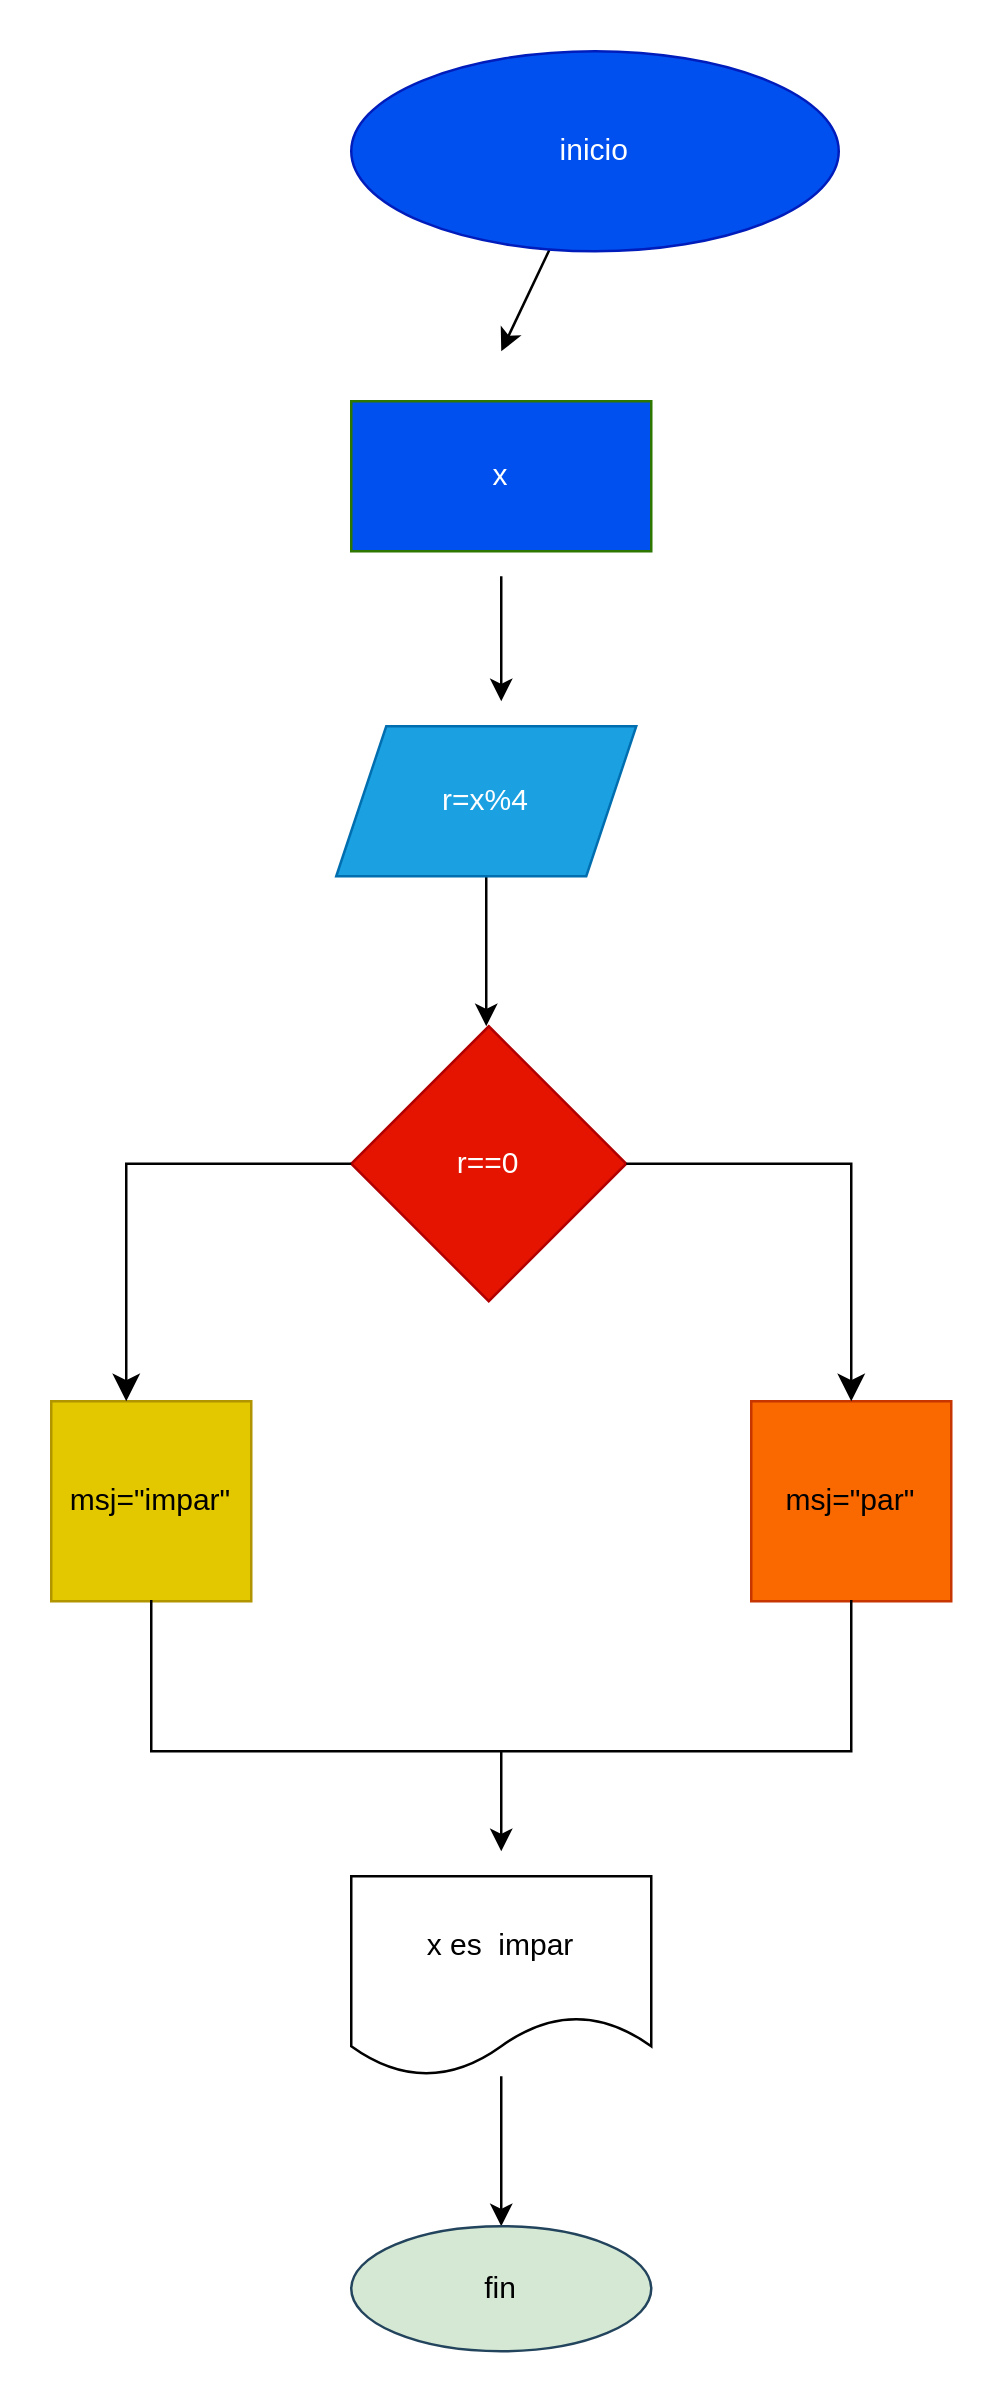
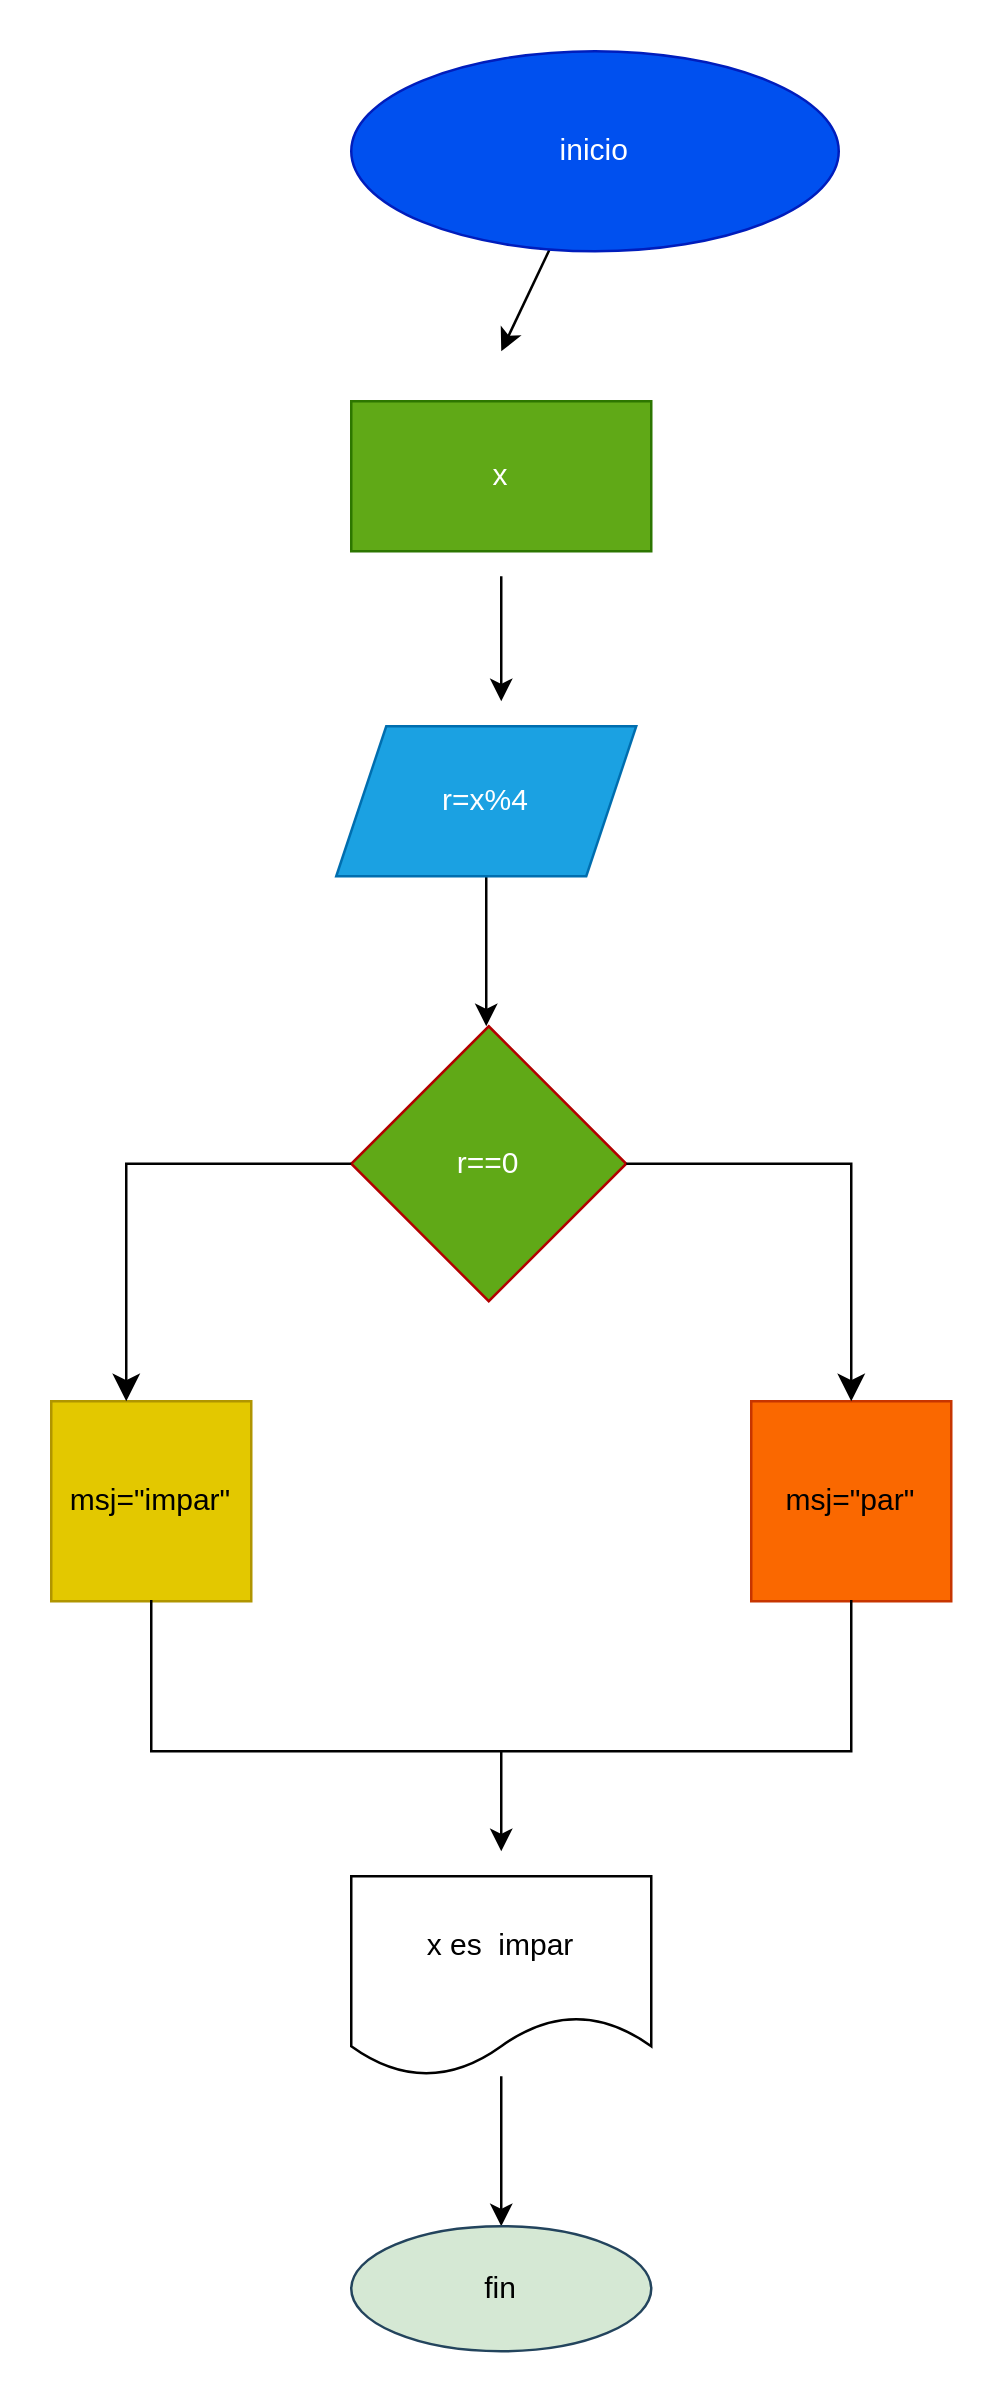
  <mxCell id="0" />
  <mxCell id="1" parent="0" />
  <mxCell id="2" style="edgeStyle=none;html=1;" edge="1" parent="1" source="3"><mxGeometry relative="1" as="geometry"><mxPoint x="200" y="140" as="targetPoint" /></mxGeometry></mxCell>
  <mxCell id="3" value="inicio" style="ellipse;whiteSpace=wrap;html=1;fillColor=#0050ef;fontColor=#ffffff;strokeColor=#001DBC;" vertex="1" parent="1"><mxGeometry x="140" y="20" width="195" height="80" as="geometry" /></mxCell>
  <mxCell id="4" style="edgeStyle=none;html=1;" edge="1" parent="1"><mxGeometry relative="1" as="geometry"><mxPoint x="200" y="280" as="targetPoint" /><mxPoint x="200" y="230" as="sourcePoint" /></mxGeometry></mxCell>
  <mxCell id="5" style="edgeStyle=none;html=1;" edge="1" parent="1" source="6"><mxGeometry relative="1" as="geometry"><mxPoint x="194" y="410" as="targetPoint" /></mxGeometry></mxCell>
  <mxCell id="6" value="r=x%4" style="shape=parallelogram;perimeter=parallelogramPerimeter;whiteSpace=wrap;html=1;fixedSize=1;fillColor=#1ba1e2;fontColor=#ffffff;strokeColor=#006EAF;" vertex="1" parent="1"><mxGeometry x="134" y="290" width="120" height="60" as="geometry" /></mxCell>
- <mxCell id="7" value="r==0" style="rhombus;whiteSpace=wrap;html=1;fillColor=#e51400;fontColor=#ffffff;strokeColor=#B20000;" vertex="1" parent="1"><mxGeometry x="140" y="410" width="110" height="110" as="geometry" /></mxCell>
+ <mxCell id="7" value="r==0" style="rhombus;whiteSpace=wrap;html=1;fillColor=#60a917;fontColor=#ffffff;strokeColor=#B20000;" vertex="1" parent="1"><mxGeometry x="140" y="410" width="110" height="110" as="geometry" /></mxCell>
  <mxCell id="8" value="msj=&quot;par&quot;" style="whiteSpace=wrap;html=1;aspect=fixed;fillColor=#fa6800;fontColor=#000000;strokeColor=#C73500;" vertex="1" parent="1"><mxGeometry x="300" y="560" width="80" height="80" as="geometry" /></mxCell>
  <mxCell id="9" value="msj=&quot;impar&quot;" style="whiteSpace=wrap;html=1;aspect=fixed;fillColor=#e3c800;fontColor=#000000;strokeColor=#B09500;" vertex="1" parent="1"><mxGeometry x="20" y="560" width="80" height="80" as="geometry" /></mxCell>
- <mxCell id="10" value="x" style="rounded=0;whiteSpace=wrap;html=1;fillColor=#0050ef;fontColor=#ffffff;strokeColor=#2D7600;" vertex="1" parent="1"><mxGeometry x="140" y="160" width="120" height="60" as="geometry" /></mxCell>
+ <mxCell id="10" value="x" style="rounded=0;whiteSpace=wrap;html=1;fillColor=#60a917;fontColor=#ffffff;strokeColor=#2D7600;" vertex="1" parent="1"><mxGeometry x="140" y="160" width="120" height="60" as="geometry" /></mxCell>
  <mxCell id="11" value="" style="edgeStyle=segmentEdgeStyle;endArrow=classic;html=1;curved=0;rounded=0;endSize=8;startSize=8;exitX=0;exitY=0.5;exitDx=0;exitDy=0;" edge="1" parent="1" source="7"><mxGeometry width="50" height="50" relative="1" as="geometry"><mxPoint x="30" y="530" as="sourcePoint" /><mxPoint x="50" y="560" as="targetPoint" /></mxGeometry></mxCell>
  <mxCell id="12" style="edgeStyle=none;html=1;" edge="1" parent="1" source="13"><mxGeometry relative="1" as="geometry"><mxPoint x="200" y="740" as="targetPoint" /></mxGeometry></mxCell>
  <mxCell id="13" value="" style="shape=partialRectangle;whiteSpace=wrap;html=1;bottom=1;right=1;left=1;top=0;fillColor=none;routingCenterX=-0.5;" vertex="1" parent="1"><mxGeometry x="60" y="640" width="280" height="60" as="geometry" /></mxCell>
  <mxCell id="14" value="" style="edgeStyle=segmentEdgeStyle;endArrow=classic;html=1;curved=0;rounded=0;endSize=8;startSize=8;exitX=1;exitY=0.5;exitDx=0;exitDy=0;" edge="1" parent="1" source="7"><mxGeometry width="50" height="50" relative="1" as="geometry"><mxPoint x="290" y="520" as="sourcePoint" /><mxPoint x="340" y="560" as="targetPoint" /><Array as="points"><mxPoint x="340" y="465" /></Array></mxGeometry></mxCell>
  <mxCell id="15" style="edgeStyle=none;html=1;" edge="1" parent="1" source="16"><mxGeometry relative="1" as="geometry"><mxPoint x="200" y="890" as="targetPoint" /></mxGeometry></mxCell>
  <mxCell id="16" value="x es&amp;nbsp; impar" style="shape=document;whiteSpace=wrap;html=1;boundedLbl=1;" vertex="1" parent="1"><mxGeometry x="140" y="750" width="120" height="80" as="geometry" /></mxCell>
  <mxCell id="17" value="fin" style="ellipse;whiteSpace=wrap;html=1;fillColor=#d5e8d4;strokeColor=#23445d;" vertex="1" parent="1"><mxGeometry x="140" y="890" width="120" height="50" as="geometry" /></mxCell>
